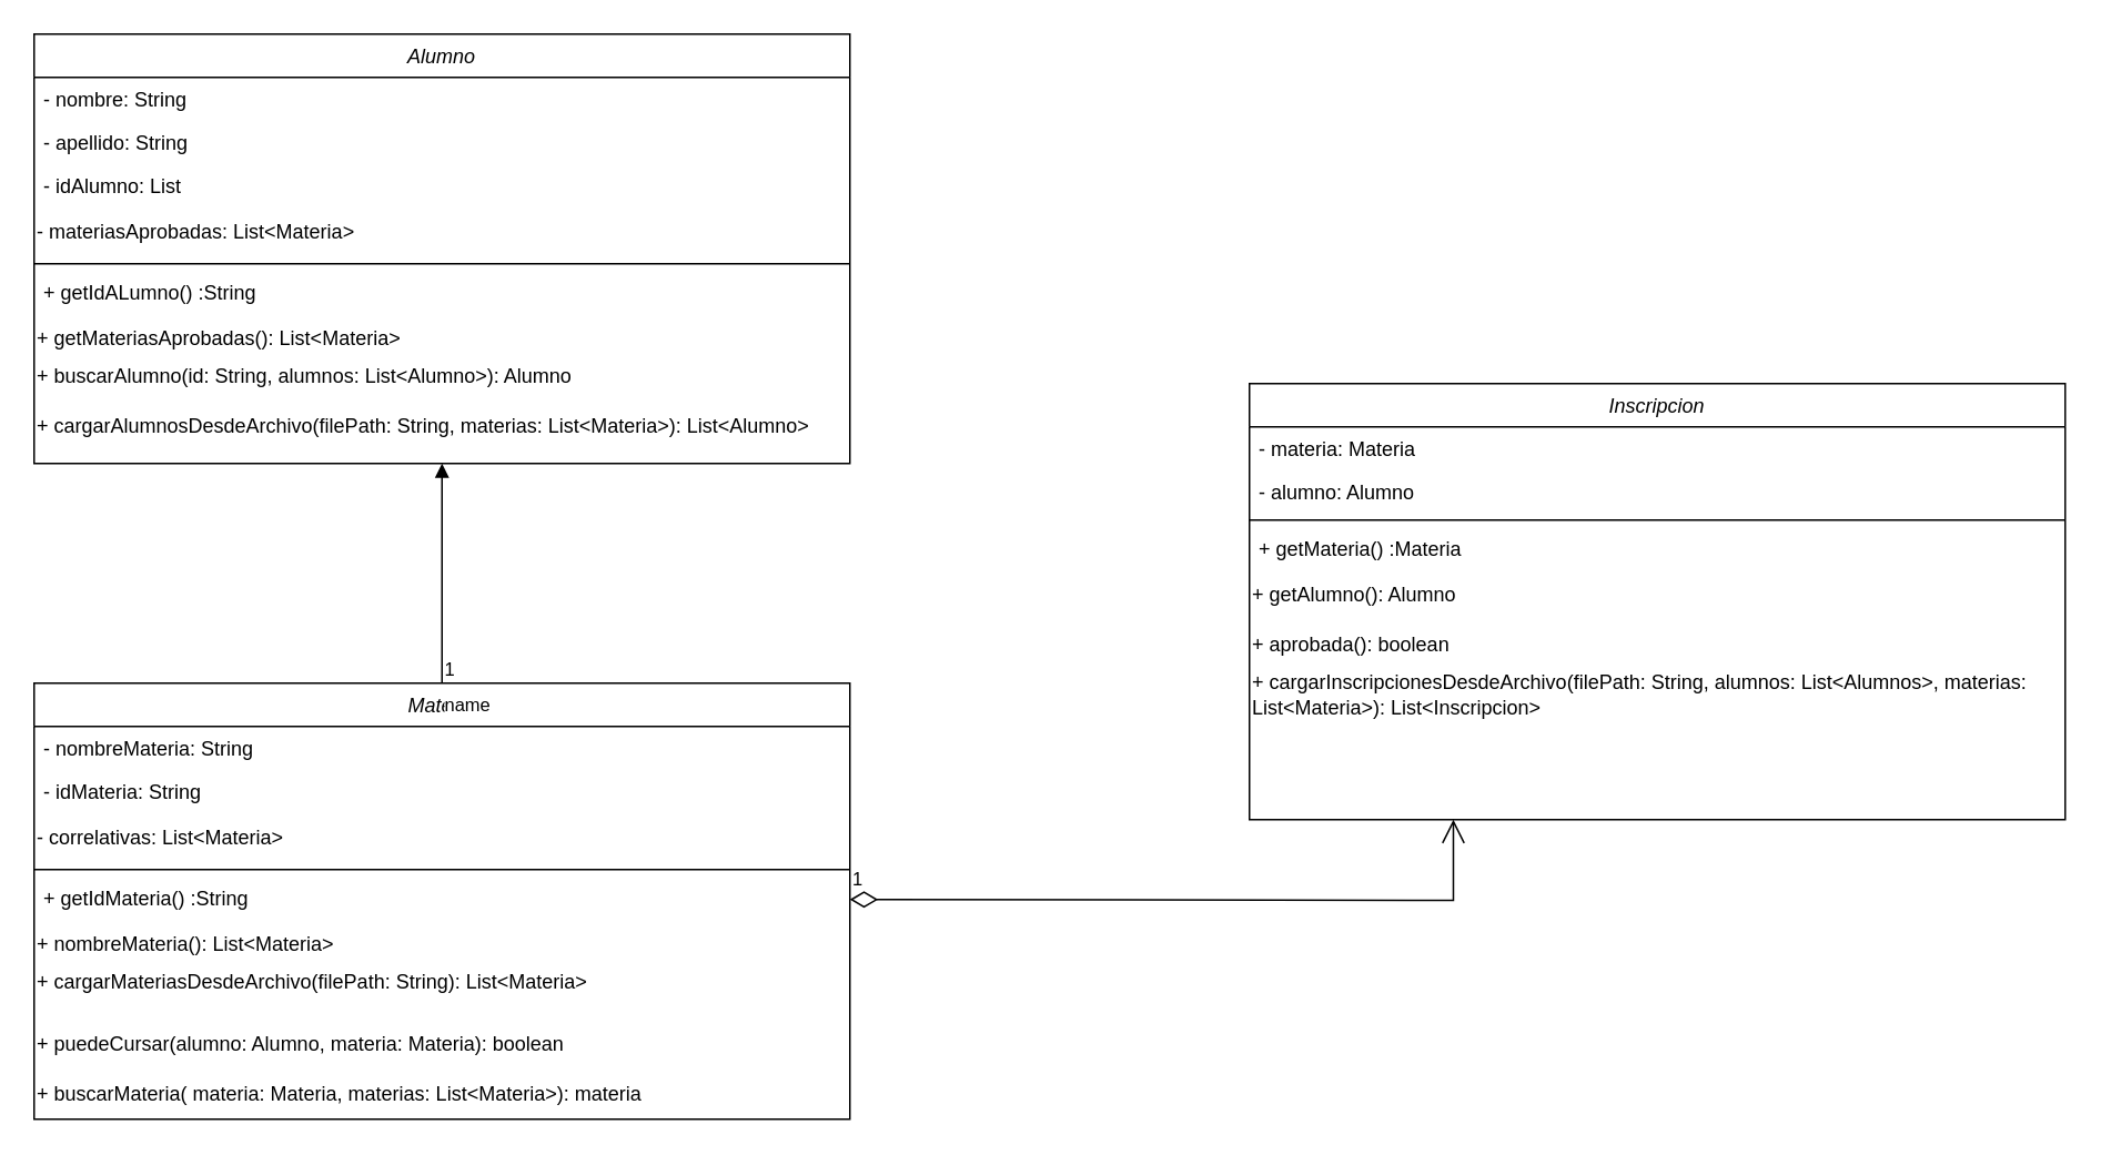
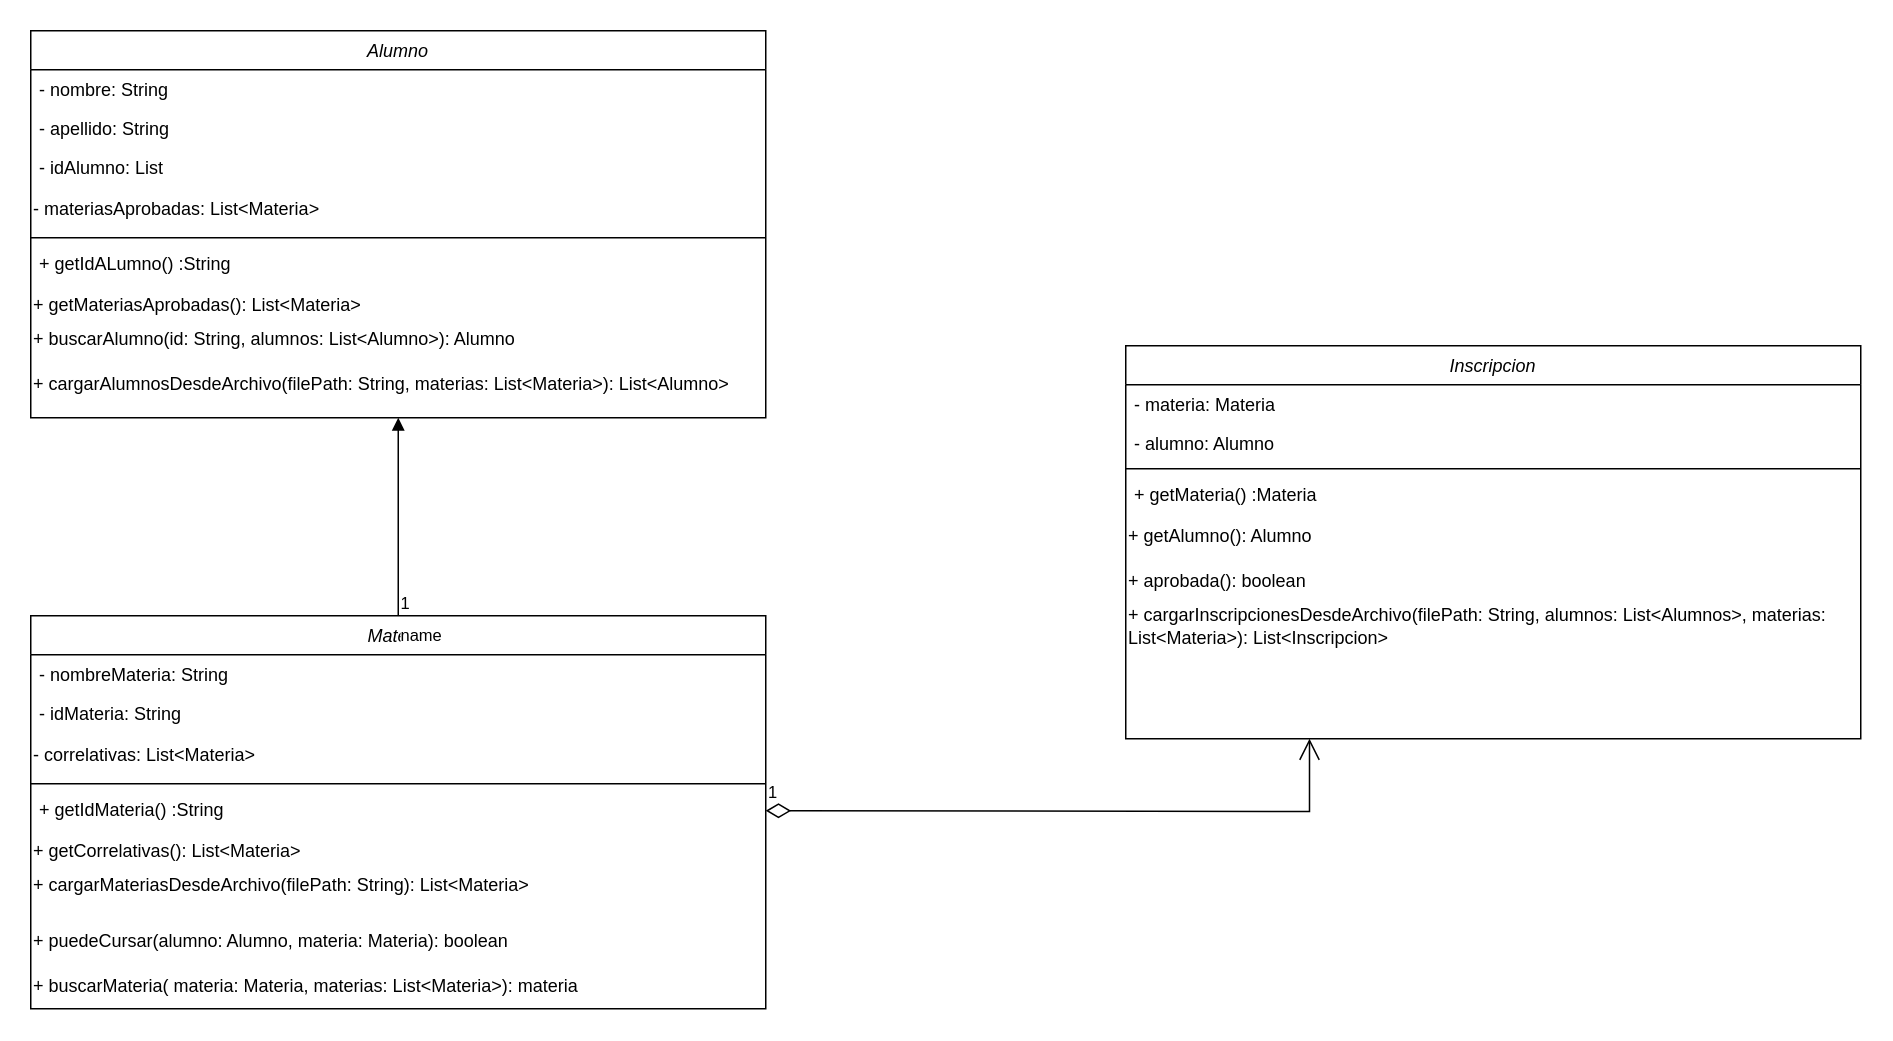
  <mxCell id="0" />
  <mxCell id="1" parent="0" />
  <mxCell id="2" value="Alumno" style="swimlane;fontStyle=2;align=center;verticalAlign=top;childLayout=stackLayout;horizontal=1;startSize=26;horizontalStack=0;resizeParent=1;resizeLast=0;collapsible=1;marginBottom=0;rounded=0;shadow=0;strokeWidth=1;" parent="1" vertex="1"><mxGeometry x="20" y="20" width="490" height="258" as="geometry"><mxRectangle x="230" y="140" width="160" height="26" as="alternateBounds" /></mxGeometry></mxCell>
  <mxCell id="3" value="- nombre: String " style="text;align=left;verticalAlign=top;spacingLeft=4;spacingRight=4;overflow=hidden;rotatable=0;points=[[0,0.5],[1,0.5]];portConstraint=eastwest;" parent="2" vertex="1"><mxGeometry y="26" width="490" height="26" as="geometry" /></mxCell>
  <mxCell id="4" value="- apellido: String" style="text;align=left;verticalAlign=top;spacingLeft=4;spacingRight=4;overflow=hidden;rotatable=0;points=[[0,0.5],[1,0.5]];portConstraint=eastwest;rounded=0;shadow=0;html=0;" parent="2" vertex="1"><mxGeometry y="52" width="490" height="26" as="geometry" /></mxCell>
  <mxCell id="5" value="- idAlumno: List " style="text;align=left;verticalAlign=top;spacingLeft=4;spacingRight=4;overflow=hidden;rotatable=0;points=[[0,0.5],[1,0.5]];portConstraint=eastwest;rounded=0;shadow=0;html=0;" parent="2" vertex="1"><mxGeometry y="78" width="490" height="26" as="geometry" /></mxCell>
  <mxCell id="6" value="- materiasAprobadas: List&amp;lt;Materia&amp;gt;" style="text;strokeColor=none;align=left;fillColor=none;html=1;verticalAlign=middle;whiteSpace=wrap;rounded=0;" parent="2" vertex="1"><mxGeometry y="104" width="490" height="30" as="geometry" /></mxCell>
  <mxCell id="7" value="" style="line;html=1;strokeWidth=1;align=left;verticalAlign=middle;spacingTop=-1;spacingLeft=3;spacingRight=3;rotatable=0;labelPosition=right;points=[];portConstraint=eastwest;" parent="2" vertex="1"><mxGeometry y="134" width="490" height="8" as="geometry" /></mxCell>
  <mxCell id="8" value="+ getIdALumno() :String&#10;" style="text;align=left;verticalAlign=top;spacingLeft=4;spacingRight=4;overflow=hidden;rotatable=0;points=[[0,0.5],[1,0.5]];portConstraint=eastwest;" parent="2" vertex="1"><mxGeometry y="142" width="490" height="26" as="geometry" /></mxCell>
  <mxCell id="9" value="+ getMateriasAprobadas(): List&amp;lt;Materia&amp;gt;" style="text;strokeColor=none;align=left;fillColor=none;html=1;verticalAlign=middle;whiteSpace=wrap;rounded=0;" vertex="1" parent="2"><mxGeometry y="168" width="490" height="30" as="geometry" /></mxCell>
  <mxCell id="10" value="&lt;div&gt;+ buscarAlumno(id: String, alumnos: List&amp;lt;Alumno&amp;gt;): Alumno&lt;/div&gt;&lt;div&gt;&lt;br&gt;&lt;/div&gt;" style="text;strokeColor=none;align=left;fillColor=none;html=1;verticalAlign=middle;whiteSpace=wrap;rounded=0;" vertex="1" parent="2"><mxGeometry y="198" width="490" height="30" as="geometry" /></mxCell>
  <mxCell id="11" value="&lt;div&gt;&lt;div&gt;+ cargarAlumnosDesdeArchivo(filePath: String, materias: List&amp;lt;Materia&amp;gt;): List&amp;lt;Alumno&amp;gt;&lt;/div&gt;&lt;/div&gt;&lt;div&gt;&lt;br&gt;&lt;/div&gt;" style="text;strokeColor=none;align=left;fillColor=none;html=1;verticalAlign=middle;whiteSpace=wrap;rounded=0;" vertex="1" parent="2"><mxGeometry y="228" width="490" height="30" as="geometry" /></mxCell>
  <mxCell id="12" value="Materia" style="swimlane;fontStyle=2;align=center;verticalAlign=top;childLayout=stackLayout;horizontal=1;startSize=26;horizontalStack=0;resizeParent=1;resizeLast=0;collapsible=1;marginBottom=0;rounded=0;shadow=0;strokeWidth=1;" vertex="1" parent="1"><mxGeometry x="20" y="410" width="490" height="262" as="geometry"><mxRectangle x="230" y="140" width="160" height="26" as="alternateBounds" /></mxGeometry></mxCell>
  <mxCell id="13" value="- nombreMateria: String " style="text;align=left;verticalAlign=top;spacingLeft=4;spacingRight=4;overflow=hidden;rotatable=0;points=[[0,0.5],[1,0.5]];portConstraint=eastwest;" vertex="1" parent="12"><mxGeometry y="26" width="490" height="26" as="geometry" /></mxCell>
  <mxCell id="14" value="- idMateria: String " style="text;align=left;verticalAlign=top;spacingLeft=4;spacingRight=4;overflow=hidden;rotatable=0;points=[[0,0.5],[1,0.5]];portConstraint=eastwest;rounded=0;shadow=0;html=0;" vertex="1" parent="12"><mxGeometry y="52" width="490" height="26" as="geometry" /></mxCell>
  <mxCell id="15" value="- correlativas: List&amp;lt;Materia&amp;gt;" style="text;strokeColor=none;align=left;fillColor=none;html=1;verticalAlign=middle;whiteSpace=wrap;rounded=0;" vertex="1" parent="12"><mxGeometry y="78" width="490" height="30" as="geometry" /></mxCell>
  <mxCell id="16" value="" style="line;html=1;strokeWidth=1;align=left;verticalAlign=middle;spacingTop=-1;spacingLeft=3;spacingRight=3;rotatable=0;labelPosition=right;points=[];portConstraint=eastwest;" vertex="1" parent="12"><mxGeometry y="108" width="490" height="8" as="geometry" /></mxCell>
  <mxCell id="17" value="+ getIdMateria() :String&#10;" style="text;align=left;verticalAlign=top;spacingLeft=4;spacingRight=4;overflow=hidden;rotatable=0;points=[[0,0.5],[1,0.5]];portConstraint=eastwest;" vertex="1" parent="12"><mxGeometry y="116" width="490" height="26" as="geometry" /></mxCell>
- <mxCell id="18" value="+ nombreMateria(): List&amp;lt;Materia&amp;gt;" style="text;strokeColor=none;align=left;fillColor=none;html=1;verticalAlign=middle;whiteSpace=wrap;rounded=0;" vertex="1" parent="12"><mxGeometry y="142" width="490" height="30" as="geometry" /></mxCell>
+ <mxCell id="18" value="+ getCorrelativas(): List&amp;lt;Materia&amp;gt;" style="text;strokeColor=none;align=left;fillColor=none;html=1;verticalAlign=middle;whiteSpace=wrap;rounded=0;" vertex="1" parent="12"><mxGeometry y="142" width="490" height="30" as="geometry" /></mxCell>
  <mxCell id="19" value="&lt;div&gt;&lt;div&gt;+ cargarMateriasDesdeArchivo(filePath: String): List&amp;lt;Materia&amp;gt;&lt;/div&gt;&lt;/div&gt;&lt;div&gt;&lt;br&gt;&lt;/div&gt;" style="text;strokeColor=none;align=left;fillColor=none;html=1;verticalAlign=middle;whiteSpace=wrap;rounded=0;" vertex="1" parent="12"><mxGeometry y="172" width="490" height="30" as="geometry" /></mxCell>
  <mxCell id="20" value="&lt;div&gt;&lt;div&gt;+ puedeCursar(alumno: Alumno, materia: Materia): boolean&lt;/div&gt;&lt;/div&gt;" style="text;strokeColor=none;align=left;fillColor=none;html=1;verticalAlign=middle;whiteSpace=wrap;rounded=0;" vertex="1" parent="12"><mxGeometry y="202" width="490" height="30" as="geometry" /></mxCell>
  <mxCell id="21" value="+ buscarMateria( materia: Materia, materias: List&amp;lt;Materia&amp;gt;): materia" style="text;strokeColor=none;align=left;fillColor=none;html=1;verticalAlign=middle;whiteSpace=wrap;rounded=0;" vertex="1" parent="12"><mxGeometry y="232" width="490" height="30" as="geometry" /></mxCell>
  <mxCell id="22" value="Inscripcion" style="swimlane;fontStyle=2;align=center;verticalAlign=top;childLayout=stackLayout;horizontal=1;startSize=26;horizontalStack=0;resizeParent=1;resizeLast=0;collapsible=1;marginBottom=0;rounded=0;shadow=0;strokeWidth=1;" vertex="1" parent="1"><mxGeometry x="750" y="230" width="490" height="262" as="geometry"><mxRectangle x="230" y="140" width="160" height="26" as="alternateBounds" /></mxGeometry></mxCell>
  <mxCell id="23" value="- materia: Materia" style="text;align=left;verticalAlign=top;spacingLeft=4;spacingRight=4;overflow=hidden;rotatable=0;points=[[0,0.5],[1,0.5]];portConstraint=eastwest;" vertex="1" parent="22"><mxGeometry y="26" width="490" height="26" as="geometry" /></mxCell>
  <mxCell id="24" value="- alumno: Alumno" style="text;align=left;verticalAlign=top;spacingLeft=4;spacingRight=4;overflow=hidden;rotatable=0;points=[[0,0.5],[1,0.5]];portConstraint=eastwest;rounded=0;shadow=0;html=0;" vertex="1" parent="22"><mxGeometry y="52" width="490" height="26" as="geometry" /></mxCell>
  <mxCell id="25" value="" style="line;html=1;strokeWidth=1;align=left;verticalAlign=middle;spacingTop=-1;spacingLeft=3;spacingRight=3;rotatable=0;labelPosition=right;points=[];portConstraint=eastwest;" vertex="1" parent="22"><mxGeometry y="78" width="490" height="8" as="geometry" /></mxCell>
  <mxCell id="26" value="+ getMateria() :Materia&#10;" style="text;align=left;verticalAlign=top;spacingLeft=4;spacingRight=4;overflow=hidden;rotatable=0;points=[[0,0.5],[1,0.5]];portConstraint=eastwest;" vertex="1" parent="22"><mxGeometry y="86" width="490" height="26" as="geometry" /></mxCell>
  <mxCell id="27" value="+ getAlumno(): Alumno" style="text;strokeColor=none;align=left;fillColor=none;html=1;verticalAlign=middle;whiteSpace=wrap;rounded=0;" vertex="1" parent="22"><mxGeometry y="112" width="490" height="30" as="geometry" /></mxCell>
  <mxCell id="28" value="&lt;div&gt;&lt;div&gt;+ aprobada(): boolean&lt;/div&gt;&lt;/div&gt;" style="text;strokeColor=none;align=left;fillColor=none;html=1;verticalAlign=middle;whiteSpace=wrap;rounded=0;" vertex="1" parent="22"><mxGeometry y="142" width="490" height="30" as="geometry" /></mxCell>
  <mxCell id="29" value="1" style="endArrow=open;html=1;endSize=12;startArrow=diamondThin;startSize=14;startFill=0;edgeStyle=orthogonalEdgeStyle;align=left;verticalAlign=bottom;rounded=0;entryX=0.25;entryY=1;entryDx=0;entryDy=0;" edge="1" parent="22" target="22"><mxGeometry x="-1" y="3" relative="1" as="geometry"><mxPoint x="-240" y="310" as="sourcePoint" /><mxPoint x="250" y="130" as="targetPoint" /></mxGeometry></mxCell>
  <mxCell id="30" value="+ cargarInscripcionesDesdeArchivo(filePath: String, alumnos: List&amp;lt;Alumnos&amp;gt;, materias: List&amp;lt;Materia&amp;gt;): List&amp;lt;Inscripcion&amp;gt;" style="text;strokeColor=none;align=left;fillColor=none;html=1;verticalAlign=middle;whiteSpace=wrap;rounded=0;" vertex="1" parent="22"><mxGeometry y="172" width="490" height="30" as="geometry" /></mxCell>
  <mxCell id="31" value="name" style="endArrow=block;endFill=1;html=1;edgeStyle=orthogonalEdgeStyle;align=left;verticalAlign=top;rounded=0;exitX=0.5;exitY=0;exitDx=0;exitDy=0;entryX=0.5;entryY=1;entryDx=0;entryDy=0;" edge="1" parent="1" source="12" target="11"><mxGeometry x="-1" relative="1" as="geometry"><mxPoint x="570" y="450" as="sourcePoint" /><mxPoint x="730" y="450" as="targetPoint" /></mxGeometry></mxCell>
  <mxCell id="32" value="1" style="edgeLabel;resizable=0;html=1;align=left;verticalAlign=bottom;" connectable="0" vertex="1" parent="31"><mxGeometry x="-1" relative="1" as="geometry" /></mxCell>
